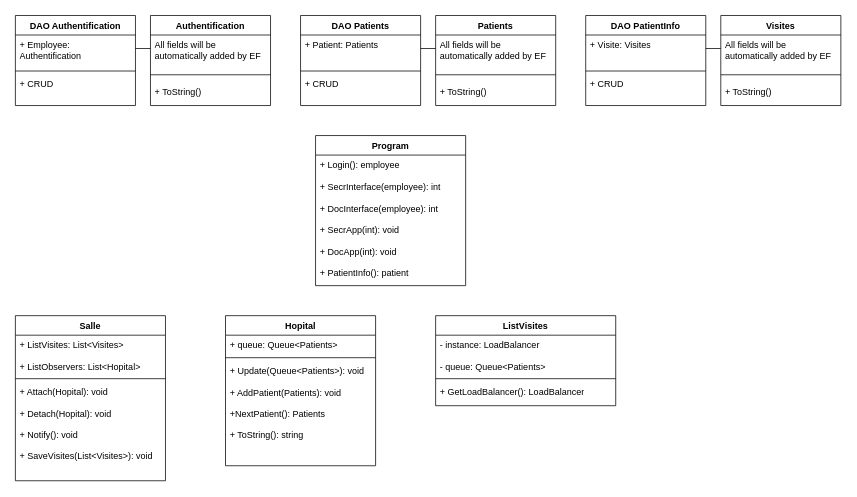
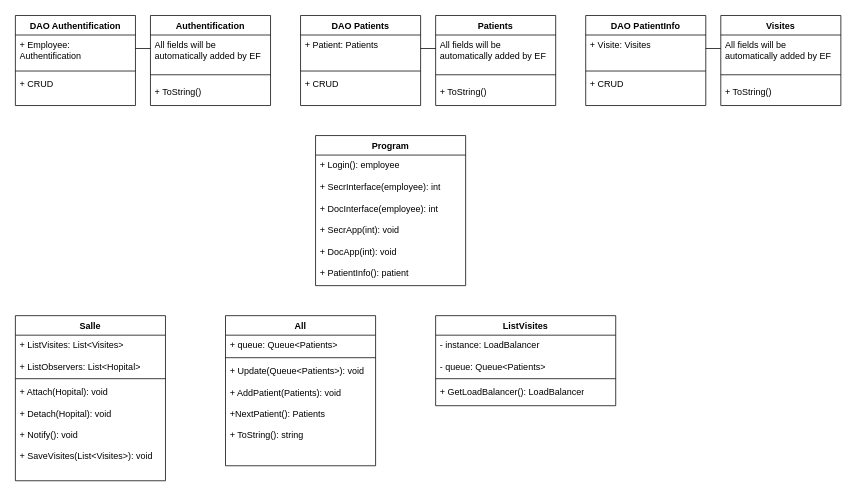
  <mxCell id="0" />
  <mxCell id="1" parent="0" />
  <mxCell id="2" value="Authentification" style="swimlane;fontStyle=1;align=center;verticalAlign=top;childLayout=stackLayout;horizontal=1;startSize=26;horizontalStack=0;resizeParent=1;resizeParentMax=0;resizeLast=0;collapsible=1;marginBottom=0;whiteSpace=wrap;html=1;" vertex="1" parent="1"><mxGeometry x="200" y="20" width="160" height="120" as="geometry" /></mxCell>
  <mxCell id="3" value="All fields will be automatically added by EF" style="text;strokeColor=none;fillColor=none;align=left;verticalAlign=top;spacingLeft=4;spacingRight=4;overflow=hidden;rotatable=0;points=[[0,0.5],[1,0.5]];portConstraint=eastwest;whiteSpace=wrap;html=1;" vertex="1" parent="2"><mxGeometry y="26" width="160" height="44" as="geometry" /></mxCell>
  <mxCell id="4" value="" style="line;strokeWidth=1;fillColor=none;align=left;verticalAlign=middle;spacingTop=-1;spacingLeft=3;spacingRight=3;rotatable=0;labelPosition=right;points=[];portConstraint=eastwest;strokeColor=inherit;" vertex="1" parent="2"><mxGeometry y="70" width="160" height="18" as="geometry" /></mxCell>
  <mxCell id="5" value="+ ToString()" style="text;strokeColor=none;fillColor=none;align=left;verticalAlign=top;spacingLeft=4;spacingRight=4;overflow=hidden;rotatable=0;points=[[0,0.5],[1,0.5]];portConstraint=eastwest;whiteSpace=wrap;html=1;" vertex="1" parent="2"><mxGeometry y="88" width="160" height="32" as="geometry" /></mxCell>
  <mxCell id="6" value="DAO Authentification" style="swimlane;fontStyle=1;align=center;verticalAlign=top;childLayout=stackLayout;horizontal=1;startSize=26;horizontalStack=0;resizeParent=1;resizeParentMax=0;resizeLast=0;collapsible=1;marginBottom=0;whiteSpace=wrap;html=1;" vertex="1" parent="1"><mxGeometry x="20" y="20" width="160" height="120" as="geometry" /></mxCell>
  <mxCell id="7" value="+ Employee: Authentification" style="text;strokeColor=none;fillColor=none;align=left;verticalAlign=top;spacingLeft=4;spacingRight=4;overflow=hidden;rotatable=0;points=[[0,0.5],[1,0.5]];portConstraint=eastwest;whiteSpace=wrap;html=1;" vertex="1" parent="6"><mxGeometry y="26" width="160" height="44" as="geometry" /></mxCell>
  <mxCell id="8" value="" style="line;strokeWidth=1;fillColor=none;align=left;verticalAlign=middle;spacingTop=-1;spacingLeft=3;spacingRight=3;rotatable=0;labelPosition=right;points=[];portConstraint=eastwest;strokeColor=inherit;" vertex="1" parent="6"><mxGeometry y="70" width="160" height="8" as="geometry" /></mxCell>
  <mxCell id="9" value="+ CRUD" style="text;strokeColor=none;fillColor=none;align=left;verticalAlign=top;spacingLeft=4;spacingRight=4;overflow=hidden;rotatable=0;points=[[0,0.5],[1,0.5]];portConstraint=eastwest;whiteSpace=wrap;html=1;" vertex="1" parent="6"><mxGeometry y="78" width="160" height="42" as="geometry" /></mxCell>
  <mxCell id="10" value="Patients" style="swimlane;fontStyle=1;align=center;verticalAlign=top;childLayout=stackLayout;horizontal=1;startSize=26;horizontalStack=0;resizeParent=1;resizeParentMax=0;resizeLast=0;collapsible=1;marginBottom=0;whiteSpace=wrap;html=1;" vertex="1" parent="1"><mxGeometry x="580" y="20" width="160" height="120" as="geometry" /></mxCell>
  <mxCell id="11" value="All fields will be automatically added by EF" style="text;strokeColor=none;fillColor=none;align=left;verticalAlign=top;spacingLeft=4;spacingRight=4;overflow=hidden;rotatable=0;points=[[0,0.5],[1,0.5]];portConstraint=eastwest;whiteSpace=wrap;html=1;" vertex="1" parent="10"><mxGeometry y="26" width="160" height="44" as="geometry" /></mxCell>
  <mxCell id="12" value="" style="line;strokeWidth=1;fillColor=none;align=left;verticalAlign=middle;spacingTop=-1;spacingLeft=3;spacingRight=3;rotatable=0;labelPosition=right;points=[];portConstraint=eastwest;strokeColor=inherit;" vertex="1" parent="10"><mxGeometry y="70" width="160" height="18" as="geometry" /></mxCell>
  <mxCell id="13" value="+ ToString()" style="text;strokeColor=none;fillColor=none;align=left;verticalAlign=top;spacingLeft=4;spacingRight=4;overflow=hidden;rotatable=0;points=[[0,0.5],[1,0.5]];portConstraint=eastwest;whiteSpace=wrap;html=1;" vertex="1" parent="10"><mxGeometry y="88" width="160" height="32" as="geometry" /></mxCell>
  <mxCell id="14" value="DAO Patients" style="swimlane;fontStyle=1;align=center;verticalAlign=top;childLayout=stackLayout;horizontal=1;startSize=26;horizontalStack=0;resizeParent=1;resizeParentMax=0;resizeLast=0;collapsible=1;marginBottom=0;whiteSpace=wrap;html=1;" vertex="1" parent="1"><mxGeometry x="400" y="20" width="160" height="120" as="geometry" /></mxCell>
  <mxCell id="15" value="+ Patient: Patients" style="text;strokeColor=none;fillColor=none;align=left;verticalAlign=top;spacingLeft=4;spacingRight=4;overflow=hidden;rotatable=0;points=[[0,0.5],[1,0.5]];portConstraint=eastwest;whiteSpace=wrap;html=1;" vertex="1" parent="14"><mxGeometry y="26" width="160" height="44" as="geometry" /></mxCell>
  <mxCell id="16" value="" style="line;strokeWidth=1;fillColor=none;align=left;verticalAlign=middle;spacingTop=-1;spacingLeft=3;spacingRight=3;rotatable=0;labelPosition=right;points=[];portConstraint=eastwest;strokeColor=inherit;" vertex="1" parent="14"><mxGeometry y="70" width="160" height="8" as="geometry" /></mxCell>
  <mxCell id="17" value="+ CRUD" style="text;strokeColor=none;fillColor=none;align=left;verticalAlign=top;spacingLeft=4;spacingRight=4;overflow=hidden;rotatable=0;points=[[0,0.5],[1,0.5]];portConstraint=eastwest;whiteSpace=wrap;html=1;" vertex="1" parent="14"><mxGeometry y="78" width="160" height="42" as="geometry" /></mxCell>
  <mxCell id="18" value="Visites" style="swimlane;fontStyle=1;align=center;verticalAlign=top;childLayout=stackLayout;horizontal=1;startSize=26;horizontalStack=0;resizeParent=1;resizeParentMax=0;resizeLast=0;collapsible=1;marginBottom=0;whiteSpace=wrap;html=1;" vertex="1" parent="1"><mxGeometry x="960" y="20" width="160" height="120" as="geometry" /></mxCell>
  <mxCell id="19" value="All fields will be automatically added by EF" style="text;strokeColor=none;fillColor=none;align=left;verticalAlign=top;spacingLeft=4;spacingRight=4;overflow=hidden;rotatable=0;points=[[0,0.5],[1,0.5]];portConstraint=eastwest;whiteSpace=wrap;html=1;" vertex="1" parent="18"><mxGeometry y="26" width="160" height="44" as="geometry" /></mxCell>
  <mxCell id="20" value="" style="line;strokeWidth=1;fillColor=none;align=left;verticalAlign=middle;spacingTop=-1;spacingLeft=3;spacingRight=3;rotatable=0;labelPosition=right;points=[];portConstraint=eastwest;strokeColor=inherit;" vertex="1" parent="18"><mxGeometry y="70" width="160" height="18" as="geometry" /></mxCell>
  <mxCell id="21" value="+ ToString()" style="text;strokeColor=none;fillColor=none;align=left;verticalAlign=top;spacingLeft=4;spacingRight=4;overflow=hidden;rotatable=0;points=[[0,0.5],[1,0.5]];portConstraint=eastwest;whiteSpace=wrap;html=1;" vertex="1" parent="18"><mxGeometry y="88" width="160" height="32" as="geometry" /></mxCell>
  <mxCell id="22" value="DAO PatientInfo" style="swimlane;fontStyle=1;align=center;verticalAlign=top;childLayout=stackLayout;horizontal=1;startSize=26;horizontalStack=0;resizeParent=1;resizeParentMax=0;resizeLast=0;collapsible=1;marginBottom=0;whiteSpace=wrap;html=1;" vertex="1" parent="1"><mxGeometry x="780" y="20" width="160" height="120" as="geometry" /></mxCell>
  <mxCell id="23" value="+ Visite: Visites" style="text;strokeColor=none;fillColor=none;align=left;verticalAlign=top;spacingLeft=4;spacingRight=4;overflow=hidden;rotatable=0;points=[[0,0.5],[1,0.5]];portConstraint=eastwest;whiteSpace=wrap;html=1;" vertex="1" parent="22"><mxGeometry y="26" width="160" height="44" as="geometry" /></mxCell>
  <mxCell id="24" value="" style="line;strokeWidth=1;fillColor=none;align=left;verticalAlign=middle;spacingTop=-1;spacingLeft=3;spacingRight=3;rotatable=0;labelPosition=right;points=[];portConstraint=eastwest;strokeColor=inherit;" vertex="1" parent="22"><mxGeometry y="70" width="160" height="8" as="geometry" /></mxCell>
  <mxCell id="25" value="+ CRUD" style="text;strokeColor=none;fillColor=none;align=left;verticalAlign=top;spacingLeft=4;spacingRight=4;overflow=hidden;rotatable=0;points=[[0,0.5],[1,0.5]];portConstraint=eastwest;whiteSpace=wrap;html=1;" vertex="1" parent="22"><mxGeometry y="78" width="160" height="42" as="geometry" /></mxCell>
  <mxCell id="26" value="" style="line;strokeWidth=1;fillColor=none;align=left;verticalAlign=middle;spacingTop=-1;spacingLeft=3;spacingRight=3;rotatable=0;labelPosition=right;points=[];portConstraint=eastwest;strokeColor=inherit;" vertex="1" parent="1"><mxGeometry x="560" y="60" width="20" height="8" as="geometry" /></mxCell>
  <mxCell id="27" value="" style="line;strokeWidth=1;fillColor=none;align=left;verticalAlign=middle;spacingTop=-1;spacingLeft=3;spacingRight=3;rotatable=0;labelPosition=right;points=[];portConstraint=eastwest;strokeColor=inherit;" vertex="1" parent="1"><mxGeometry x="940" y="60" width="20" height="8" as="geometry" /></mxCell>
  <mxCell id="28" value="" style="line;strokeWidth=1;fillColor=none;align=left;verticalAlign=middle;spacingTop=-1;spacingLeft=3;spacingRight=3;rotatable=0;labelPosition=right;points=[];portConstraint=eastwest;strokeColor=inherit;" vertex="1" parent="1"><mxGeometry x="180" y="60" width="20" height="8" as="geometry" /></mxCell>
  <mxCell id="29" value="Program" style="swimlane;fontStyle=1;align=center;verticalAlign=top;childLayout=stackLayout;horizontal=1;startSize=26;horizontalStack=0;resizeParent=1;resizeParentMax=0;resizeLast=0;collapsible=1;marginBottom=0;whiteSpace=wrap;html=1;" vertex="1" parent="1"><mxGeometry x="420" y="180" width="200" height="200" as="geometry" /></mxCell>
  <mxCell id="30" value="+ Login(): employee&lt;br&gt;&lt;br&gt;+ SecrInterface(employee): int&lt;br&gt;&lt;br&gt;+ DocInterface(employee): int&lt;br&gt;&lt;br&gt;+ SecrApp(int): void&lt;br&gt;&lt;br&gt;+ DocApp(int): void&lt;br&gt;&lt;br&gt;+ PatientInfo(): patient" style="text;strokeColor=none;fillColor=none;align=left;verticalAlign=top;spacingLeft=4;spacingRight=4;overflow=hidden;rotatable=0;points=[[0,0.5],[1,0.5]];portConstraint=eastwest;whiteSpace=wrap;html=1;" vertex="1" parent="29"><mxGeometry y="26" width="200" height="174" as="geometry" /></mxCell>
  <mxCell id="31" value="Salle" style="swimlane;fontStyle=1;align=center;verticalAlign=top;childLayout=stackLayout;horizontal=1;startSize=26;horizontalStack=0;resizeParent=1;resizeParentMax=0;resizeLast=0;collapsible=1;marginBottom=0;whiteSpace=wrap;html=1;" vertex="1" parent="1"><mxGeometry x="20" y="420" width="200" height="220" as="geometry" /></mxCell>
  <mxCell id="32" value="+ ListVisites: List&amp;lt;Visites&amp;gt;&lt;br&gt;&lt;br&gt;+ ListObservers: List&amp;lt;Hopital&amp;gt;" style="text;strokeColor=none;fillColor=none;align=left;verticalAlign=top;spacingLeft=4;spacingRight=4;overflow=hidden;rotatable=0;points=[[0,0.5],[1,0.5]];portConstraint=eastwest;whiteSpace=wrap;html=1;" vertex="1" parent="31"><mxGeometry y="26" width="200" height="54" as="geometry" /></mxCell>
  <mxCell id="33" value="" style="line;strokeWidth=1;fillColor=none;align=left;verticalAlign=middle;spacingTop=-1;spacingLeft=3;spacingRight=3;rotatable=0;labelPosition=right;points=[];portConstraint=eastwest;strokeColor=inherit;" vertex="1" parent="31"><mxGeometry y="80" width="200" height="8" as="geometry" /></mxCell>
  <mxCell id="34" value="+ Attach(Hopital): void&lt;br&gt;&lt;br&gt;+ Detach(Hopital): void&lt;br&gt;&lt;br&gt;+ Notify(): void&lt;br&gt;&lt;br&gt;+ SaveVisites(List&amp;lt;Visites&amp;gt;): void" style="text;strokeColor=none;fillColor=none;align=left;verticalAlign=top;spacingLeft=4;spacingRight=4;overflow=hidden;rotatable=0;points=[[0,0.5],[1,0.5]];portConstraint=eastwest;whiteSpace=wrap;html=1;" vertex="1" parent="31"><mxGeometry y="88" width="200" height="132" as="geometry" /></mxCell>
- <mxCell id="35" value="Hopital" style="swimlane;fontStyle=1;align=center;verticalAlign=top;childLayout=stackLayout;horizontal=1;startSize=26;horizontalStack=0;resizeParent=1;resizeParentMax=0;resizeLast=0;collapsible=1;marginBottom=0;whiteSpace=wrap;html=1;" vertex="1" parent="1"><mxGeometry x="300" y="420" width="200" height="200" as="geometry" /></mxCell>
+ <mxCell id="35" value="All" style="swimlane;fontStyle=1;align=center;verticalAlign=top;childLayout=stackLayout;horizontal=1;startSize=26;horizontalStack=0;resizeParent=1;resizeParentMax=0;resizeLast=0;collapsible=1;marginBottom=0;whiteSpace=wrap;html=1;" vertex="1" parent="1"><mxGeometry x="300" y="420" width="200" height="200" as="geometry" /></mxCell>
  <mxCell id="36" value="+ queue: Queue&amp;lt;Patients&amp;gt;" style="text;strokeColor=none;fillColor=none;align=left;verticalAlign=top;spacingLeft=4;spacingRight=4;overflow=hidden;rotatable=0;points=[[0,0.5],[1,0.5]];portConstraint=eastwest;whiteSpace=wrap;html=1;" vertex="1" parent="35"><mxGeometry y="26" width="200" height="26" as="geometry" /></mxCell>
  <mxCell id="37" value="" style="line;strokeWidth=1;fillColor=none;align=left;verticalAlign=middle;spacingTop=-1;spacingLeft=3;spacingRight=3;rotatable=0;labelPosition=right;points=[];portConstraint=eastwest;strokeColor=inherit;" vertex="1" parent="35"><mxGeometry y="52" width="200" height="8" as="geometry" /></mxCell>
  <mxCell id="38" value="+ Update(Queue&amp;lt;Patients&amp;gt;): void&lt;br&gt;&lt;br&gt;+ AddPatient(Patients): void&lt;br&gt;&lt;br&gt;+NextPatient(): Patients&lt;br&gt;&lt;br&gt;+ ToString(): string" style="text;strokeColor=none;fillColor=none;align=left;verticalAlign=top;spacingLeft=4;spacingRight=4;overflow=hidden;rotatable=0;points=[[0,0.5],[1,0.5]];portConstraint=eastwest;whiteSpace=wrap;html=1;" vertex="1" parent="35"><mxGeometry y="60" width="200" height="140" as="geometry" /></mxCell>
  <mxCell id="39" value="ListVisites" style="swimlane;fontStyle=1;align=center;verticalAlign=top;childLayout=stackLayout;horizontal=1;startSize=26;horizontalStack=0;resizeParent=1;resizeParentMax=0;resizeLast=0;collapsible=1;marginBottom=0;whiteSpace=wrap;html=1;" vertex="1" parent="1"><mxGeometry x="580" y="420" width="240" height="120" as="geometry" /></mxCell>
  <mxCell id="40" value="- instance: LoadBalancer&lt;br&gt;&lt;br&gt;- queue: Queue&amp;lt;Patients&amp;gt;" style="text;strokeColor=none;fillColor=none;align=left;verticalAlign=top;spacingLeft=4;spacingRight=4;overflow=hidden;rotatable=0;points=[[0,0.5],[1,0.5]];portConstraint=eastwest;whiteSpace=wrap;html=1;" vertex="1" parent="39"><mxGeometry y="26" width="240" height="54" as="geometry" /></mxCell>
  <mxCell id="41" value="" style="line;strokeWidth=1;fillColor=none;align=left;verticalAlign=middle;spacingTop=-1;spacingLeft=3;spacingRight=3;rotatable=0;labelPosition=right;points=[];portConstraint=eastwest;strokeColor=inherit;" vertex="1" parent="39"><mxGeometry y="80" width="240" height="8" as="geometry" /></mxCell>
  <mxCell id="42" value="+ GetLoadBalancer(): LoadBalancer" style="text;strokeColor=none;fillColor=none;align=left;verticalAlign=top;spacingLeft=4;spacingRight=4;overflow=hidden;rotatable=0;points=[[0,0.5],[1,0.5]];portConstraint=eastwest;whiteSpace=wrap;html=1;" vertex="1" parent="39"><mxGeometry y="88" width="240" height="32" as="geometry" /></mxCell>
